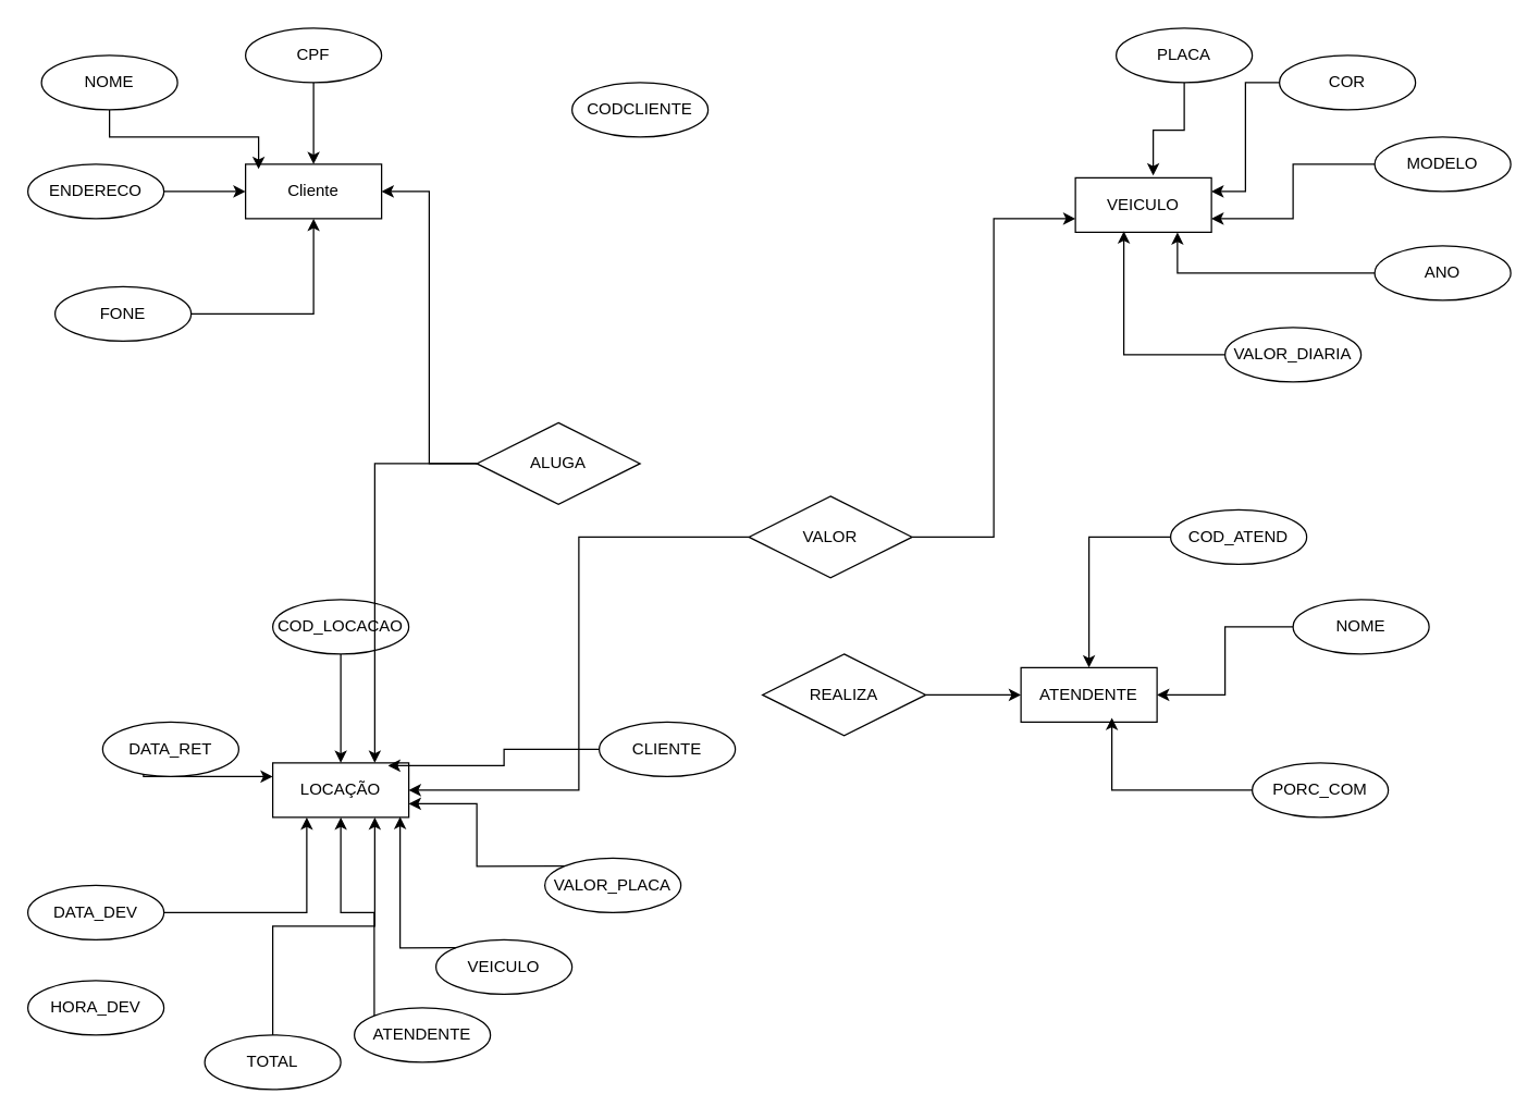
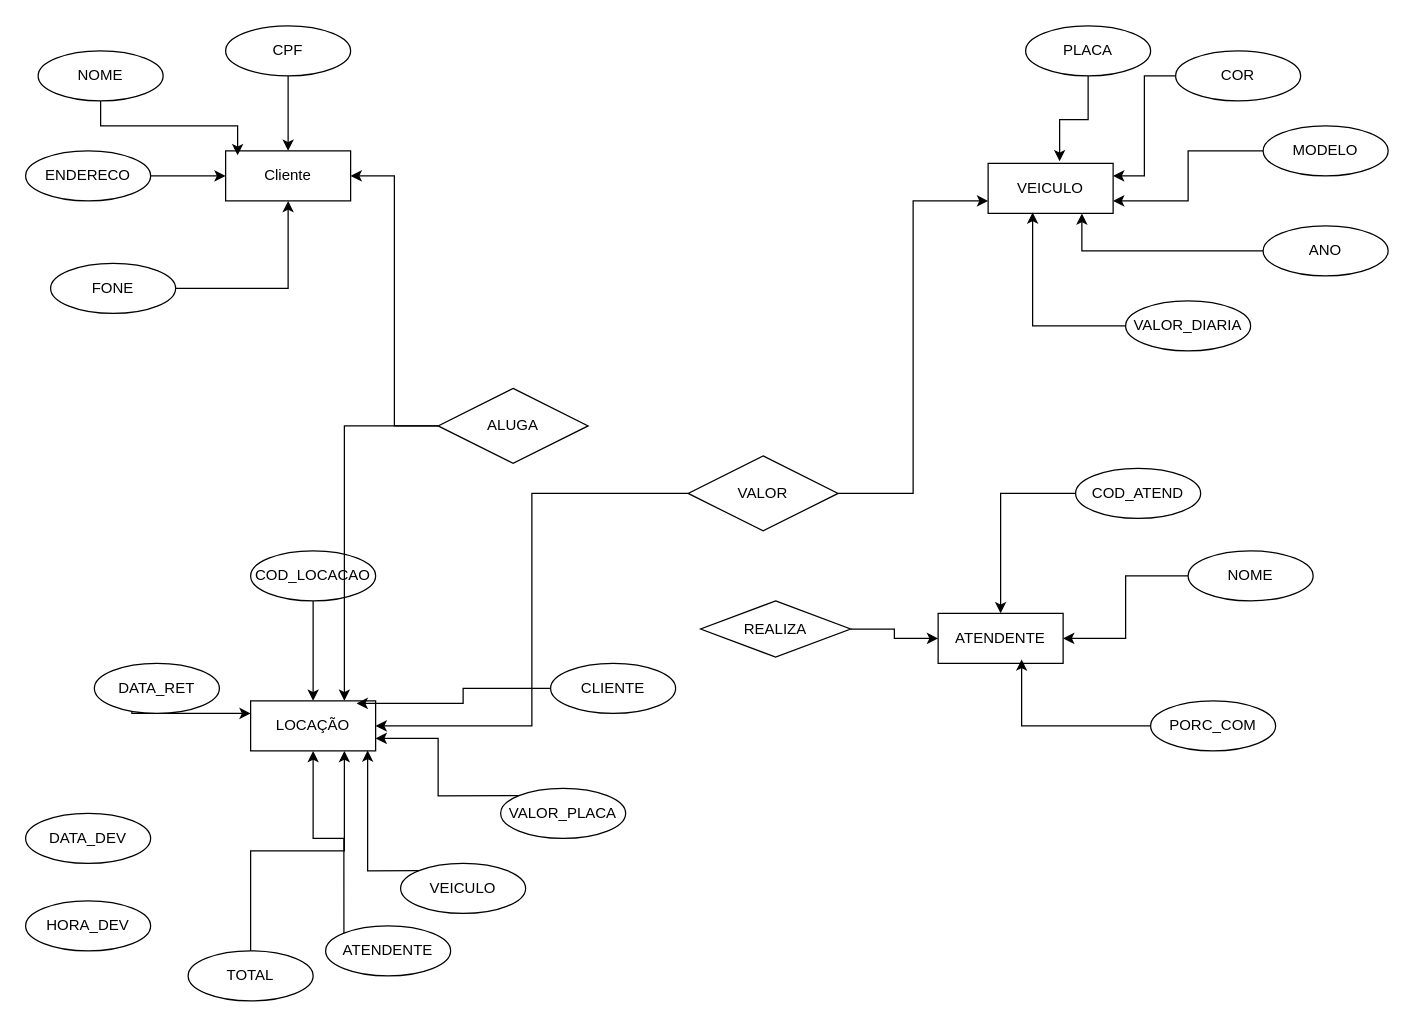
  <mxCell id="0" />
  <mxCell id="1" parent="0" />
  <mxCell id="2" value="Cliente" style="whiteSpace=wrap;html=1;align=center;" vertex="1" parent="1"><mxGeometry x="180" y="120" width="100" height="40" as="geometry" /></mxCell>
  <mxCell id="3" style="edgeStyle=orthogonalEdgeStyle;rounded=0;orthogonalLoop=1;jettySize=auto;html=1;entryX=0.5;entryY=0;entryDx=0;entryDy=0;" edge="1" parent="1" source="4" target="2"><mxGeometry relative="1" as="geometry" /></mxCell>
  <mxCell id="4" value="CPF" style="ellipse;whiteSpace=wrap;html=1;align=center;" vertex="1" parent="1"><mxGeometry x="180" y="20" width="100" height="40" as="geometry" /></mxCell>
  <mxCell id="5" value="NOME" style="ellipse;whiteSpace=wrap;html=1;align=center;" vertex="1" parent="1"><mxGeometry x="30" y="40" width="100" height="40" as="geometry" /></mxCell>
  <mxCell id="6" style="edgeStyle=orthogonalEdgeStyle;rounded=0;orthogonalLoop=1;jettySize=auto;html=1;" edge="1" parent="1" source="7" target="2"><mxGeometry relative="1" as="geometry" /></mxCell>
  <mxCell id="7" value="ENDERECO" style="ellipse;whiteSpace=wrap;html=1;align=center;" vertex="1" parent="1"><mxGeometry x="20" y="120" width="100" height="40" as="geometry" /></mxCell>
  <mxCell id="8" style="edgeStyle=orthogonalEdgeStyle;rounded=0;orthogonalLoop=1;jettySize=auto;html=1;entryX=0.5;entryY=1;entryDx=0;entryDy=0;" edge="1" parent="1" source="9" target="2"><mxGeometry relative="1" as="geometry" /></mxCell>
  <mxCell id="9" value="FONE" style="ellipse;whiteSpace=wrap;html=1;align=center;" vertex="1" parent="1"><mxGeometry x="40" y="210" width="100" height="40" as="geometry" /></mxCell>
- <mxCell id="10" value="CODCLIENTE" style="ellipse;whiteSpace=wrap;html=1;align=center;" vertex="1" parent="1"><mxGeometry x="420" y="60" width="100" height="40" as="geometry" /></mxCell>
  <mxCell id="11" value="PLACA" style="ellipse;whiteSpace=wrap;html=1;align=center;" vertex="1" parent="1"><mxGeometry x="820" y="20" width="100" height="40" as="geometry" /></mxCell>
  <mxCell id="12" style="edgeStyle=orthogonalEdgeStyle;rounded=0;orthogonalLoop=1;jettySize=auto;html=1;exitX=0.5;exitY=1;exitDx=0;exitDy=0;entryX=0.096;entryY=0.09;entryDx=0;entryDy=0;entryPerimeter=0;" edge="1" parent="1" source="5" target="2"><mxGeometry relative="1" as="geometry" /></mxCell>
  <mxCell id="13" style="edgeStyle=orthogonalEdgeStyle;rounded=0;orthogonalLoop=1;jettySize=auto;html=1;entryX=1;entryY=0.25;entryDx=0;entryDy=0;" edge="1" parent="1" source="14" target="20"><mxGeometry relative="1" as="geometry" /></mxCell>
  <mxCell id="14" value="COR" style="ellipse;whiteSpace=wrap;html=1;align=center;" vertex="1" parent="1"><mxGeometry x="940" y="40" width="100" height="40" as="geometry" /></mxCell>
  <mxCell id="15" style="edgeStyle=orthogonalEdgeStyle;rounded=0;orthogonalLoop=1;jettySize=auto;html=1;entryX=1;entryY=0.75;entryDx=0;entryDy=0;" edge="1" parent="1" source="16" target="20"><mxGeometry relative="1" as="geometry" /></mxCell>
  <mxCell id="16" value="MODELO" style="ellipse;whiteSpace=wrap;html=1;align=center;" vertex="1" parent="1"><mxGeometry x="1010" y="100" width="100" height="40" as="geometry" /></mxCell>
  <mxCell id="17" style="edgeStyle=orthogonalEdgeStyle;rounded=0;orthogonalLoop=1;jettySize=auto;html=1;entryX=0.75;entryY=1;entryDx=0;entryDy=0;" edge="1" parent="1" source="18" target="20"><mxGeometry relative="1" as="geometry" /></mxCell>
  <mxCell id="18" value="ANO" style="ellipse;whiteSpace=wrap;html=1;align=center;" vertex="1" parent="1"><mxGeometry x="1010" y="180" width="100" height="40" as="geometry" /></mxCell>
  <mxCell id="19" value="VALOR_DIARIA" style="ellipse;whiteSpace=wrap;html=1;align=center;" vertex="1" parent="1"><mxGeometry x="900" y="240" width="100" height="40" as="geometry" /></mxCell>
  <mxCell id="20" value="VEICULO" style="whiteSpace=wrap;html=1;align=center;" vertex="1" parent="1"><mxGeometry x="790" y="130" width="100" height="40" as="geometry" /></mxCell>
  <mxCell id="21" style="edgeStyle=orthogonalEdgeStyle;rounded=0;orthogonalLoop=1;jettySize=auto;html=1;exitX=0.5;exitY=1;exitDx=0;exitDy=0;entryX=0.572;entryY=-0.04;entryDx=0;entryDy=0;entryPerimeter=0;" edge="1" parent="1" source="11" target="20"><mxGeometry relative="1" as="geometry" /></mxCell>
  <mxCell id="22" style="edgeStyle=orthogonalEdgeStyle;rounded=0;orthogonalLoop=1;jettySize=auto;html=1;entryX=0.356;entryY=0.98;entryDx=0;entryDy=0;entryPerimeter=0;" edge="1" parent="1" source="19" target="20"><mxGeometry relative="1" as="geometry" /></mxCell>
  <mxCell id="23" value="ATENDENTE" style="whiteSpace=wrap;html=1;align=center;" vertex="1" parent="1"><mxGeometry x="750" y="490" width="100" height="40" as="geometry" /></mxCell>
  <mxCell id="24" style="edgeStyle=orthogonalEdgeStyle;rounded=0;orthogonalLoop=1;jettySize=auto;html=1;" edge="1" parent="1" source="25" target="23"><mxGeometry relative="1" as="geometry" /></mxCell>
  <mxCell id="25" value="COD_ATEND" style="ellipse;whiteSpace=wrap;html=1;align=center;" vertex="1" parent="1"><mxGeometry x="860" y="374" width="100" height="40" as="geometry" /></mxCell>
  <mxCell id="26" style="edgeStyle=orthogonalEdgeStyle;rounded=0;orthogonalLoop=1;jettySize=auto;html=1;entryX=1;entryY=0.5;entryDx=0;entryDy=0;" edge="1" parent="1" source="27" target="23"><mxGeometry relative="1" as="geometry" /></mxCell>
  <mxCell id="27" value="NOME" style="ellipse;whiteSpace=wrap;html=1;align=center;" vertex="1" parent="1"><mxGeometry x="950" y="440" width="100" height="40" as="geometry" /></mxCell>
  <mxCell id="28" value="PORC_COM" style="ellipse;whiteSpace=wrap;html=1;align=center;" vertex="1" parent="1"><mxGeometry x="920" y="560" width="100" height="40" as="geometry" /></mxCell>
  <mxCell id="29" style="edgeStyle=orthogonalEdgeStyle;rounded=0;orthogonalLoop=1;jettySize=auto;html=1;entryX=0.668;entryY=0.92;entryDx=0;entryDy=0;entryPerimeter=0;" edge="1" parent="1" source="28" target="23"><mxGeometry relative="1" as="geometry" /></mxCell>
  <mxCell id="30" value="LOCAÇÃO" style="whiteSpace=wrap;html=1;align=center;" vertex="1" parent="1"><mxGeometry x="200" y="560" width="100" height="40" as="geometry" /></mxCell>
  <mxCell id="31" style="edgeStyle=orthogonalEdgeStyle;rounded=0;orthogonalLoop=1;jettySize=auto;html=1;entryX=0.5;entryY=0;entryDx=0;entryDy=0;" edge="1" parent="1" source="32" target="30"><mxGeometry relative="1" as="geometry" /></mxCell>
  <mxCell id="32" value="COD_LOCACAO" style="ellipse;whiteSpace=wrap;html=1;align=center;" vertex="1" parent="1"><mxGeometry x="200" y="440" width="100" height="40" as="geometry" /></mxCell>
  <mxCell id="33" style="edgeStyle=orthogonalEdgeStyle;rounded=0;orthogonalLoop=1;jettySize=auto;html=1;exitX=1;exitY=1;exitDx=0;exitDy=0;" edge="1" parent="1" source="34" target="30"><mxGeometry relative="1" as="geometry"><Array as="points"><mxPoint x="105" y="570" /></Array></mxGeometry></mxCell>
  <mxCell id="34" value="DATA_RET" style="ellipse;whiteSpace=wrap;html=1;align=center;" vertex="1" parent="1"><mxGeometry x="75" y="530" width="100" height="40" as="geometry" /></mxCell>
- <mxCell id="35" style="edgeStyle=orthogonalEdgeStyle;rounded=0;orthogonalLoop=1;jettySize=auto;html=1;entryX=0.25;entryY=1;entryDx=0;entryDy=0;" edge="1" parent="1" source="36" target="30"><mxGeometry relative="1" as="geometry" /></mxCell>
  <mxCell id="36" value="DATA_DEV" style="ellipse;whiteSpace=wrap;html=1;align=center;" vertex="1" parent="1"><mxGeometry x="20" y="650" width="100" height="40" as="geometry" /></mxCell>
  <mxCell id="37" value="HORA_DEV" style="ellipse;whiteSpace=wrap;html=1;align=center;" vertex="1" parent="1"><mxGeometry x="20" y="720" width="100" height="40" as="geometry" /></mxCell>
  <mxCell id="38" style="edgeStyle=orthogonalEdgeStyle;rounded=0;orthogonalLoop=1;jettySize=auto;html=1;entryX=0.75;entryY=1;entryDx=0;entryDy=0;" edge="1" parent="1" source="39" target="30"><mxGeometry relative="1" as="geometry" /></mxCell>
  <mxCell id="39" value="TOTAL" style="ellipse;whiteSpace=wrap;html=1;align=center;" vertex="1" parent="1"><mxGeometry x="150" y="760" width="100" height="40" as="geometry" /></mxCell>
  <mxCell id="40" style="edgeStyle=orthogonalEdgeStyle;rounded=0;orthogonalLoop=1;jettySize=auto;html=1;exitX=0;exitY=0;exitDx=0;exitDy=0;entryX=0.5;entryY=1;entryDx=0;entryDy=0;" edge="1" parent="1" source="41" target="30"><mxGeometry relative="1" as="geometry" /></mxCell>
  <mxCell id="41" value="ATENDENTE" style="ellipse;whiteSpace=wrap;html=1;align=center;" vertex="1" parent="1"><mxGeometry x="260" y="740" width="100" height="40" as="geometry" /></mxCell>
  <mxCell id="42" value="VEICULO" style="ellipse;whiteSpace=wrap;html=1;align=center;" vertex="1" parent="1"><mxGeometry x="320" y="690" width="100" height="40" as="geometry" /></mxCell>
  <mxCell id="43" style="edgeStyle=orthogonalEdgeStyle;rounded=0;orthogonalLoop=1;jettySize=auto;html=1;exitX=0;exitY=0;exitDx=0;exitDy=0;entryX=1;entryY=0.75;entryDx=0;entryDy=0;" edge="1" parent="1" source="44" target="30"><mxGeometry relative="1" as="geometry" /></mxCell>
  <mxCell id="44" value="VALOR_PLACA" style="ellipse;whiteSpace=wrap;html=1;align=center;" vertex="1" parent="1"><mxGeometry x="400" y="630" width="100" height="40" as="geometry" /></mxCell>
  <mxCell id="45" value="CLIENTE" style="ellipse;whiteSpace=wrap;html=1;align=center;" vertex="1" parent="1"><mxGeometry x="440" y="530" width="100" height="40" as="geometry" /></mxCell>
  <mxCell id="46" style="edgeStyle=orthogonalEdgeStyle;rounded=0;orthogonalLoop=1;jettySize=auto;html=1;exitX=0;exitY=0;exitDx=0;exitDy=0;entryX=0.936;entryY=0.99;entryDx=0;entryDy=0;entryPerimeter=0;" edge="1" parent="1" source="42" target="30"><mxGeometry relative="1" as="geometry" /></mxCell>
  <mxCell id="47" style="edgeStyle=orthogonalEdgeStyle;rounded=0;orthogonalLoop=1;jettySize=auto;html=1;exitX=0;exitY=0.5;exitDx=0;exitDy=0;entryX=0.848;entryY=0.05;entryDx=0;entryDy=0;entryPerimeter=0;" edge="1" parent="1" source="45" target="30"><mxGeometry relative="1" as="geometry" /></mxCell>
  <mxCell id="48" style="edgeStyle=orthogonalEdgeStyle;rounded=0;orthogonalLoop=1;jettySize=auto;html=1;entryX=1;entryY=0.5;entryDx=0;entryDy=0;" edge="1" parent="1" source="50" target="2"><mxGeometry relative="1" as="geometry" /></mxCell>
  <mxCell id="49" style="edgeStyle=orthogonalEdgeStyle;rounded=0;orthogonalLoop=1;jettySize=auto;html=1;entryX=0.75;entryY=0;entryDx=0;entryDy=0;" edge="1" parent="1" source="50" target="30"><mxGeometry relative="1" as="geometry" /></mxCell>
  <mxCell id="50" value="ALUGA" style="shape=rhombus;perimeter=rhombusPerimeter;whiteSpace=wrap;html=1;align=center;" vertex="1" parent="1"><mxGeometry x="350" y="310" width="120" height="60" as="geometry" /></mxCell>
  <mxCell id="51" style="edgeStyle=orthogonalEdgeStyle;rounded=0;orthogonalLoop=1;jettySize=auto;html=1;entryX=1;entryY=0.5;entryDx=0;entryDy=0;" edge="1" parent="1" source="53" target="30"><mxGeometry relative="1" as="geometry" /></mxCell>
  <mxCell id="52" style="edgeStyle=orthogonalEdgeStyle;rounded=0;orthogonalLoop=1;jettySize=auto;html=1;exitX=1;exitY=0.5;exitDx=0;exitDy=0;entryX=0;entryY=0.75;entryDx=0;entryDy=0;" edge="1" parent="1" source="53" target="20"><mxGeometry relative="1" as="geometry" /></mxCell>
  <mxCell id="53" value="VALOR" style="shape=rhombus;perimeter=rhombusPerimeter;whiteSpace=wrap;html=1;align=center;" vertex="1" parent="1"><mxGeometry x="550" y="364" width="120" height="60" as="geometry" /></mxCell>
  <mxCell id="54" style="edgeStyle=orthogonalEdgeStyle;rounded=0;orthogonalLoop=1;jettySize=auto;html=1;" edge="1" parent="1" source="55" target="23"><mxGeometry relative="1" as="geometry" /></mxCell>
- <mxCell id="55" value="REALIZA" style="shape=rhombus;perimeter=rhombusPerimeter;whiteSpace=wrap;html=1;align=center;" vertex="1" parent="1"><mxGeometry x="560" y="480" width="120" height="60" as="geometry" /></mxCell>
+ <mxCell id="55" value="REALIZA" style="shape=rhombus;perimeter=rhombusPerimeter;whiteSpace=wrap;html=1;align=center;" vertex="1" parent="1"><mxGeometry x="560" y="480" width="120" height="45" as="geometry" /></mxCell>
